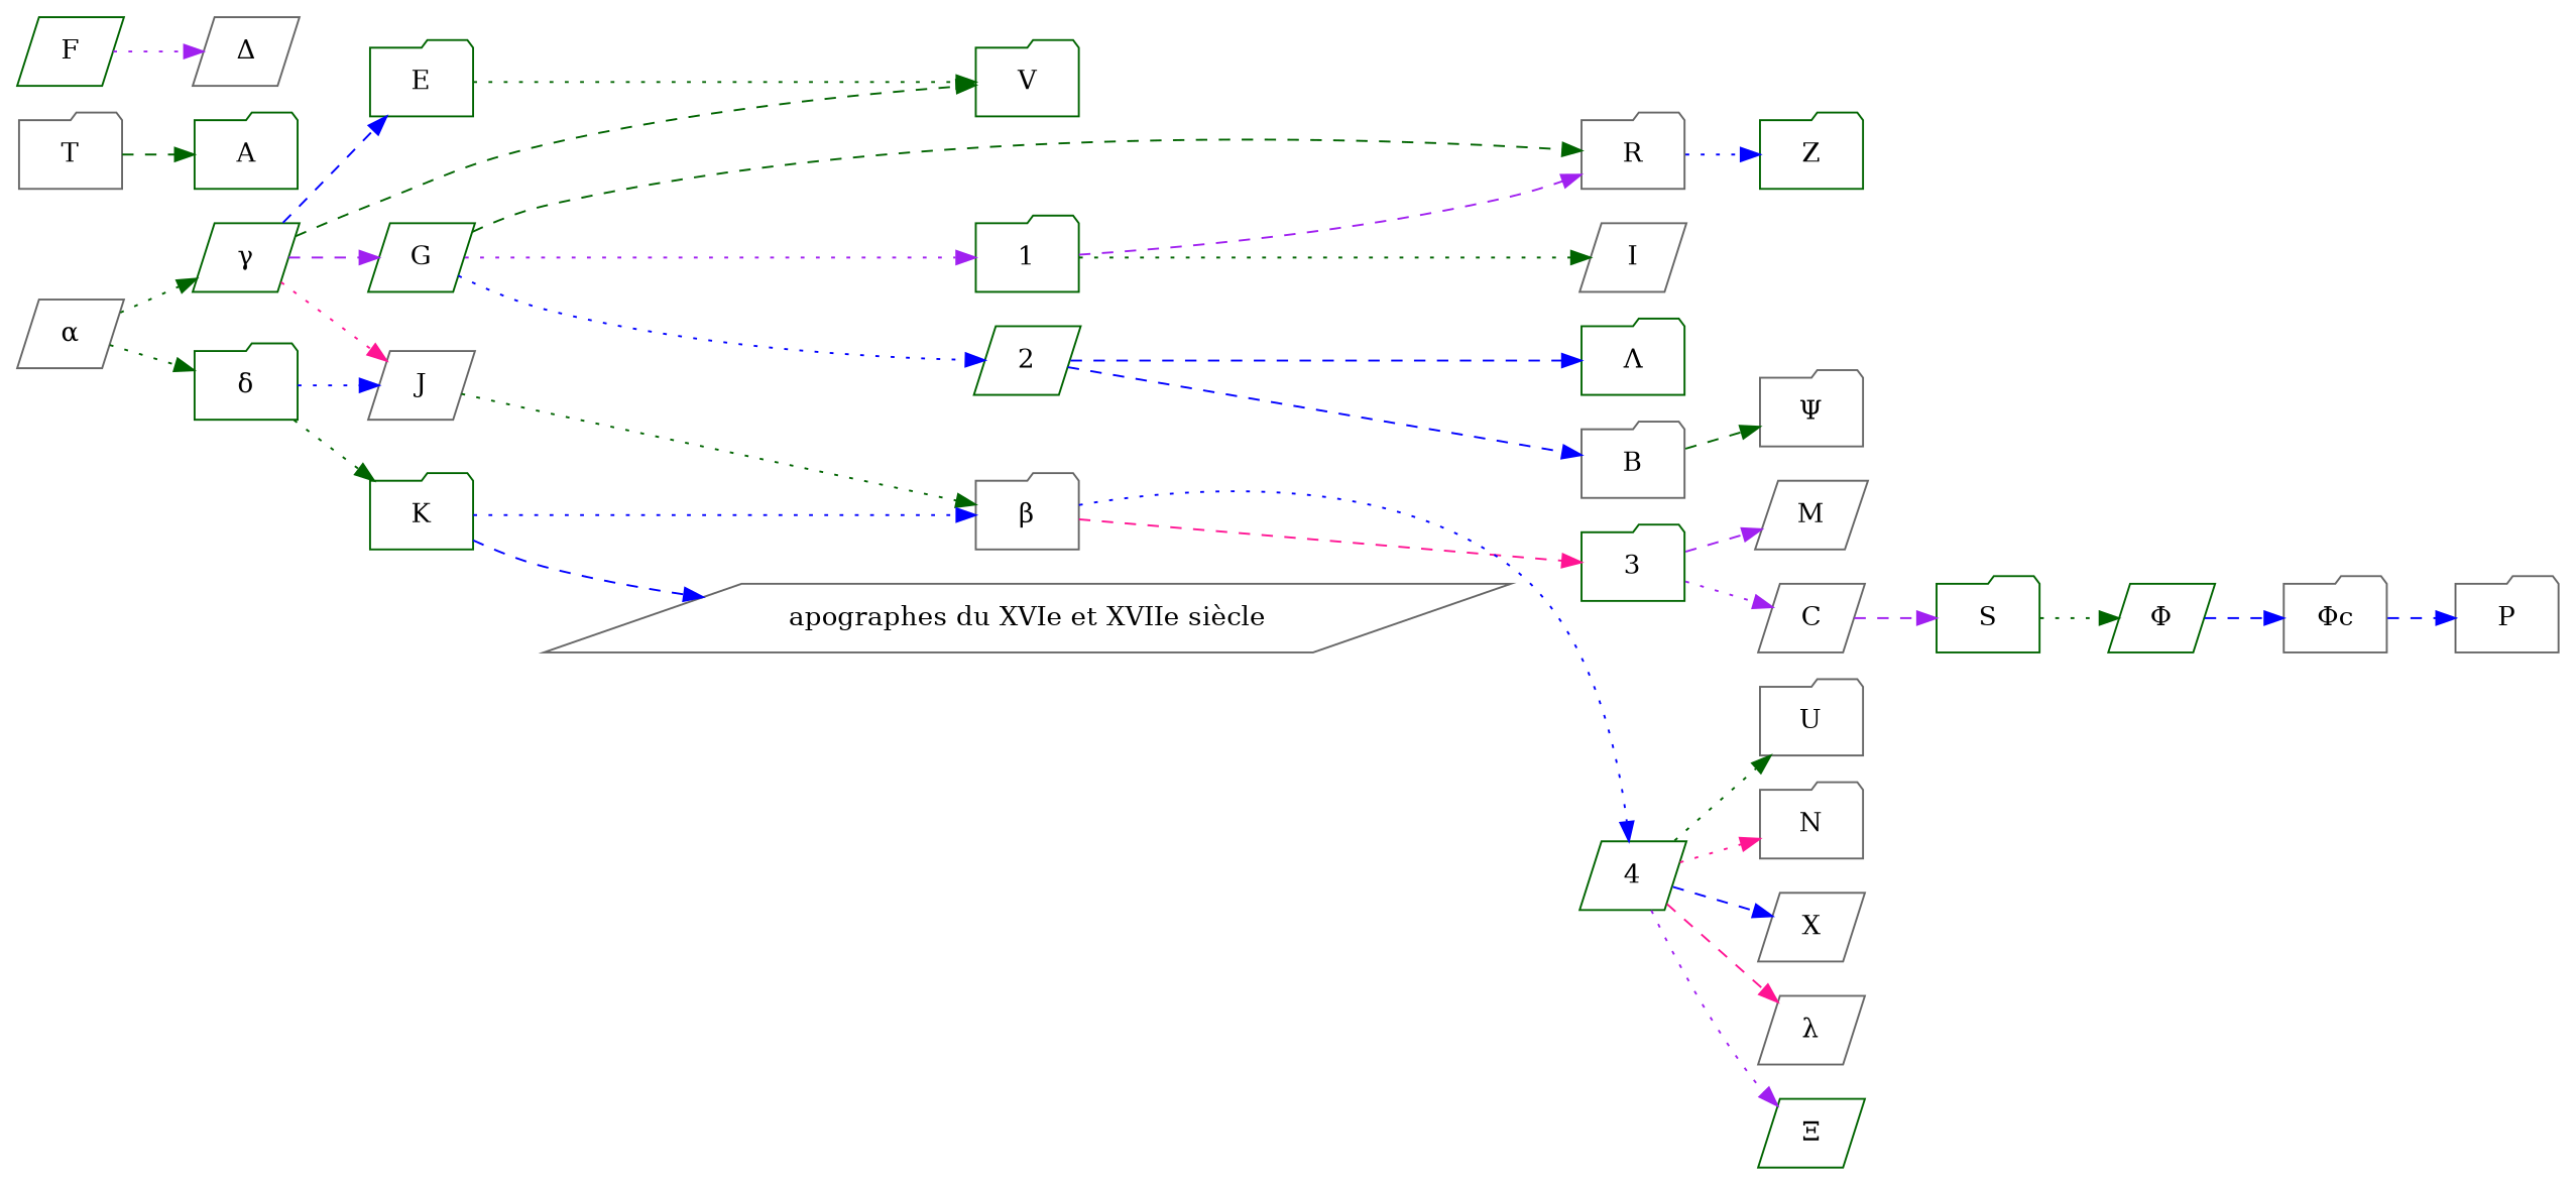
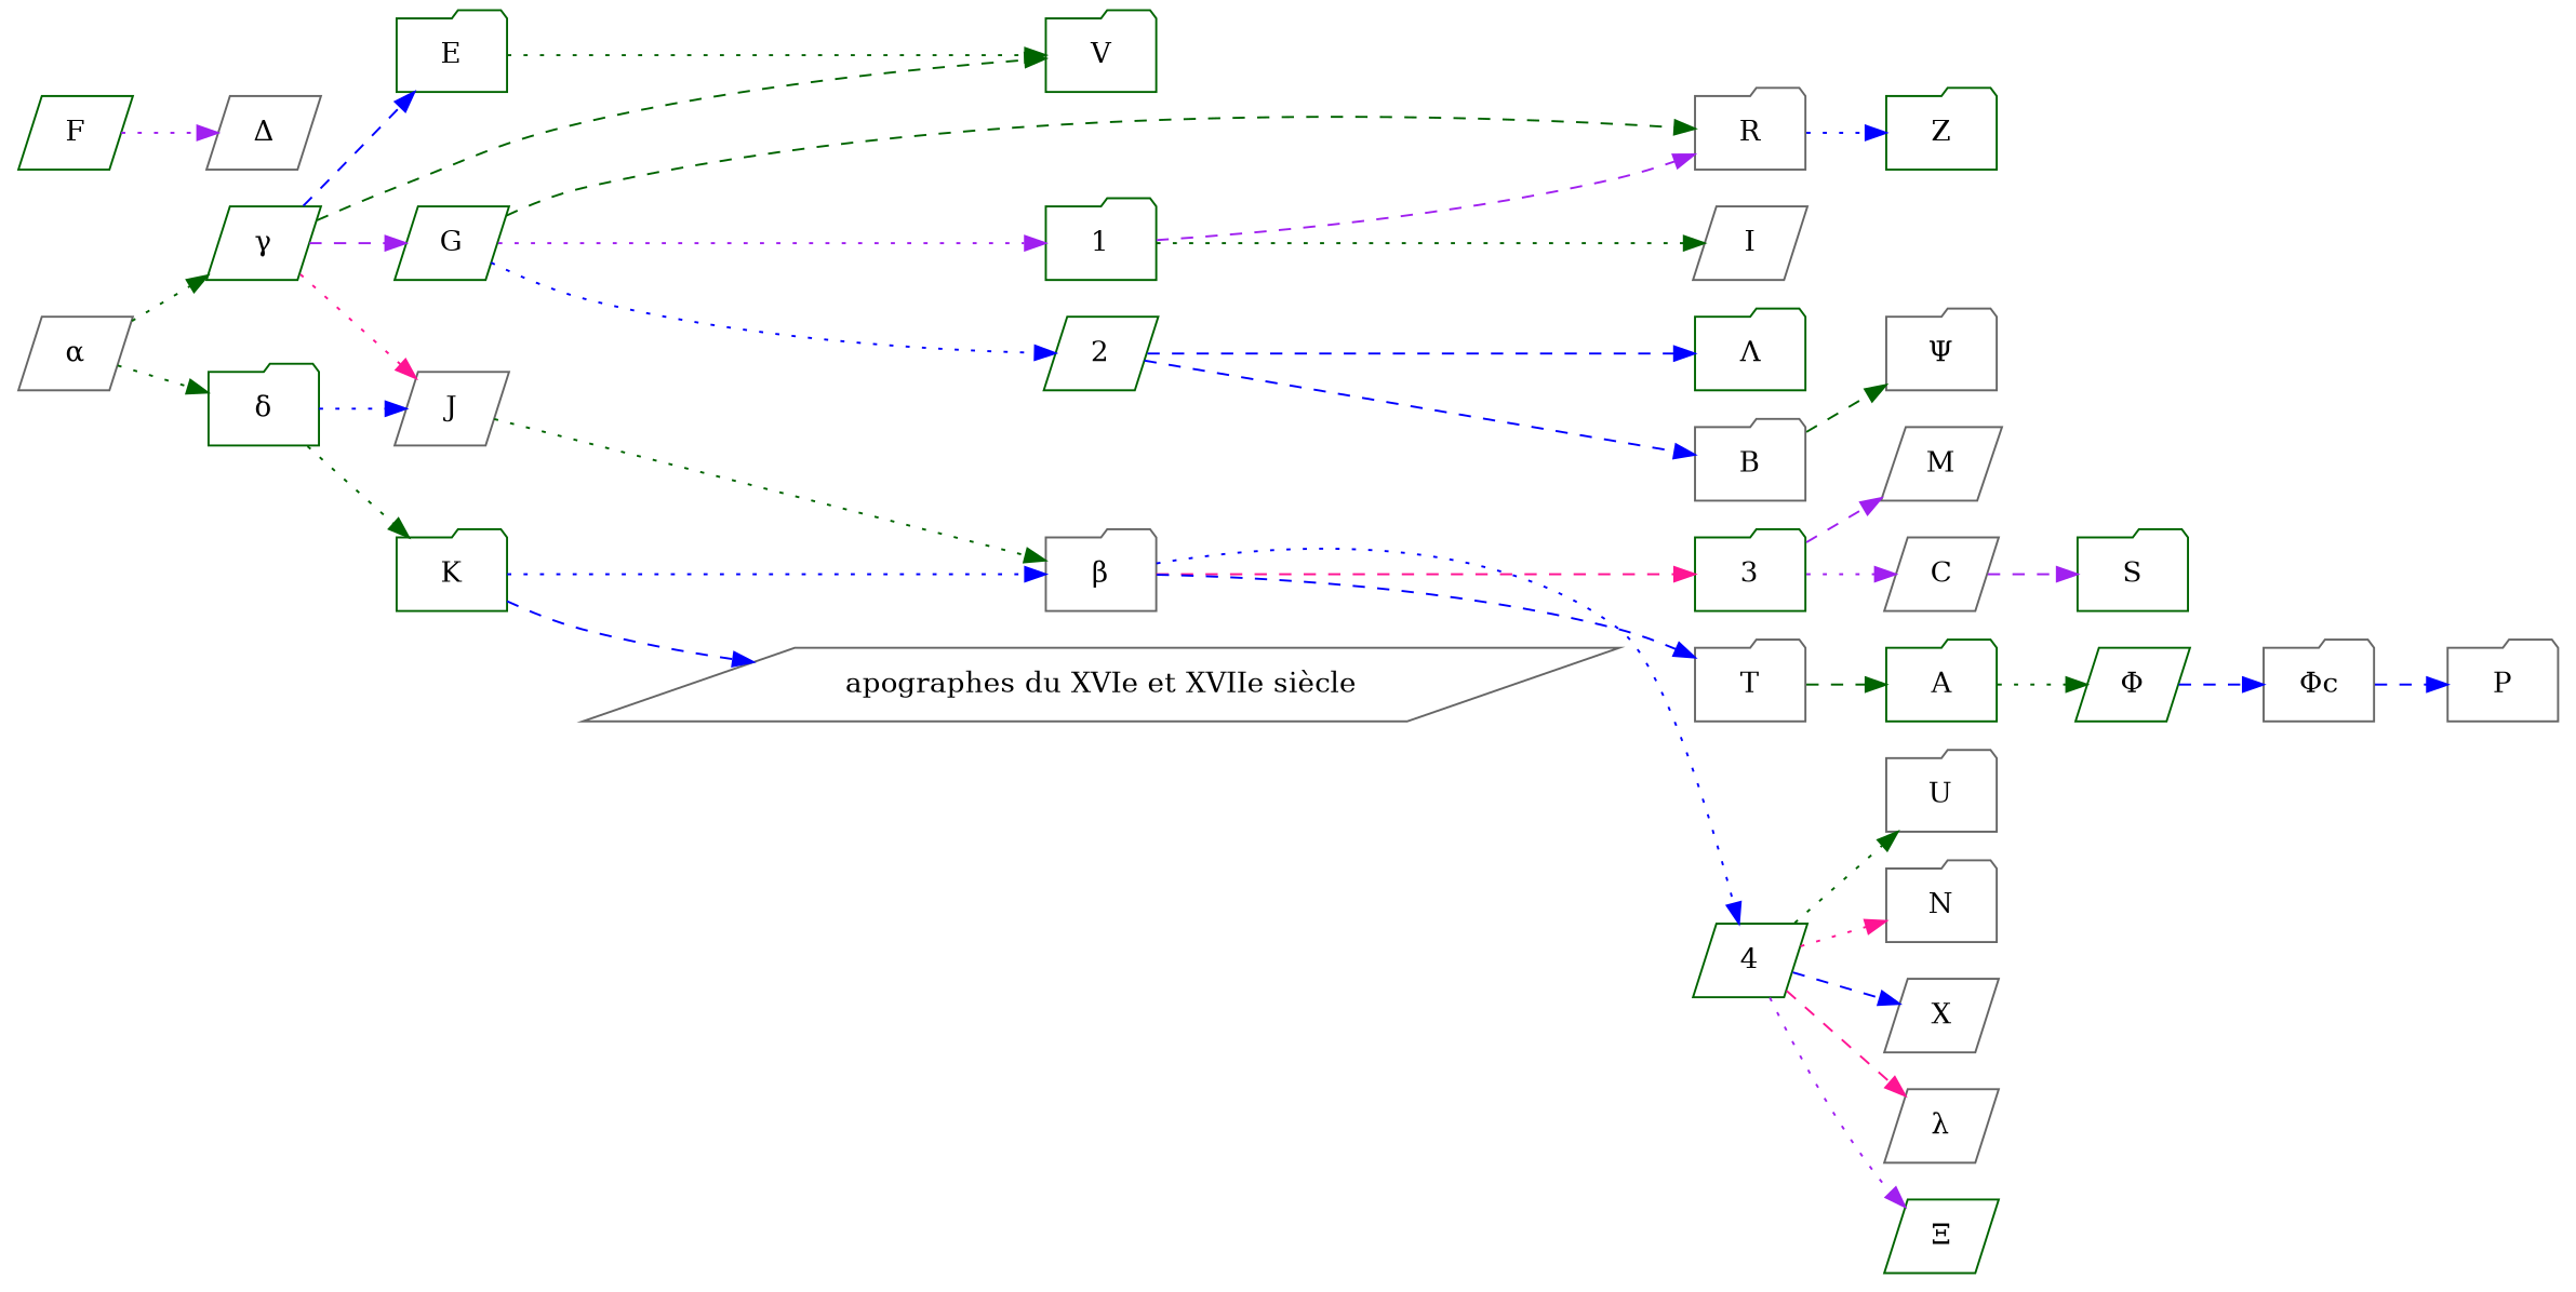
  digraph {
    rankdir=LR
    node [color=gray40 shape=folder]
    edge [color=blue style=dotted]
    n1 [label="α" shape=parallelogram]
    n2 [color=darkgreen label="γ" shape=parallelogram]
    n3 [color=darkgreen label="δ"]
    E [color=darkgreen]
    V [color=darkgreen]
    G [color=darkgreen shape=parallelogram]
    J [shape=parallelogram]
    K [color=darkgreen]
    R
    1 [color=darkgreen]
    2 [color=darkgreen shape=parallelogram]
    n12 [label="β"]
    "apographes du XVIe et XVIIe siècle" [shape=parallelogram]
    Z [color=darkgreen]
    I [shape=parallelogram]
    n16 [color=darkgreen label="Λ"]
    B
    3 [color=darkgreen]
    T
    4 [color=darkgreen shape=parallelogram]
    M [shape=parallelogram]
    C [shape=parallelogram]
    A [color=darkgreen]
    U
    N
    X [shape=parallelogram]
    n27 [label="λ" shape=parallelogram]
    n28 [color=darkgreen label="Ξ" shape=parallelogram]
    n29 [label="Ψ"]
    S [color=darkgreen]
    n31 [color=darkgreen label="Φ" shape=parallelogram]
    n32 [label="Φc"]
    n33 [label="Ρ"]
    F [color=darkgreen shape=parallelogram]
    n35 [label="Δ" shape=parallelogram]
    n1 -> n2 [color=darkgreen]
    n1 -> n3 [color=darkgreen]
    n2 -> E [style=dashed]
    n2 -> V [color=darkgreen style=dashed]
    n2 -> G [color=purple style=dashed]
    n2 -> J [color=deeppink]
    n3 -> J
    n3 -> K [color=darkgreen]
    E -> V [color=darkgreen]
    G -> R [color=darkgreen style=dashed]
    G -> 1 [color=purple]
    G -> 2
    J -> n12 [color=darkgreen]
    K -> n12
    K -> "apographes du XVIe et XVIIe siècle" [style=dashed]
    R -> Z
    1 -> R [color=purple style=dashed]
    1 -> I [color=darkgreen]
    2 -> n16 [style=dashed]
    2 -> B [style=dashed]
    n12 -> 3 [color=deeppink style=dashed]
+   n12 -> T [style=dashed]
    n12 -> 4
    B -> n29 [color=darkgreen style=dashed]
    3 -> M [color=purple style=dashed]
    3 -> C [color=purple]
    T -> A [color=darkgreen style=dashed]
    4 -> U [color=darkgreen]
    4 -> N [color=deeppink]
    4 -> X [style=dashed]
    4 -> n27 [color=deeppink style=dashed]
    4 -> n28 [color=purple]
    C -> S [color=purple style=dashed]
-   S -> n31 [color=darkgreen]
+   A -> n31 [color=darkgreen]
    n31 -> n32 [style=dashed]
    n32 -> n33 [style=dashed]
    F -> n35 [color=purple]
  }
